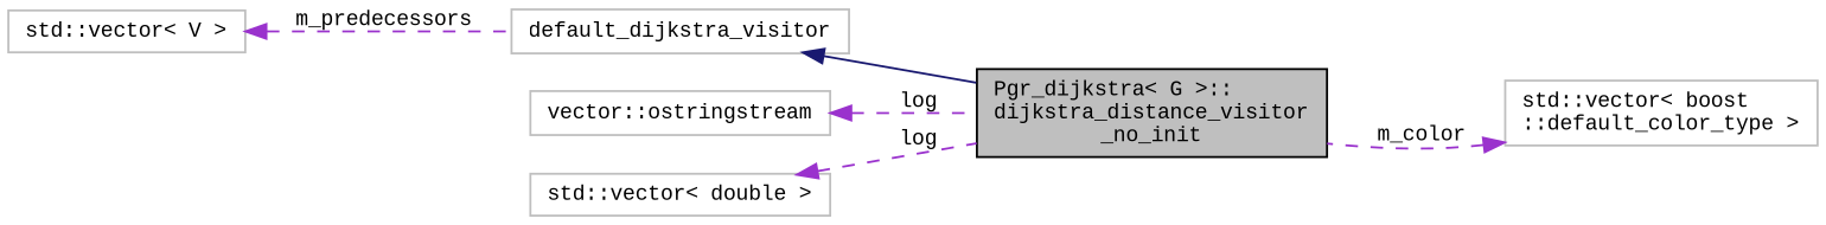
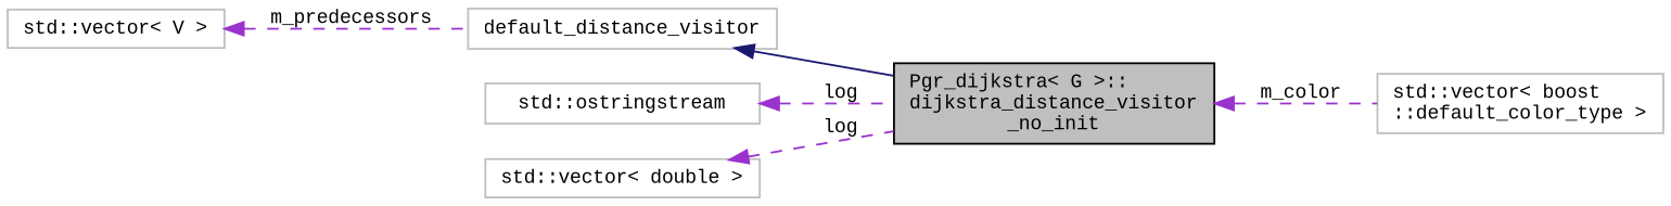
  digraph {
    fontname="Liberation Mono"
    rankdir=LR
    node [color=grey75 fillcolor=white fontname="Liberation Mono" fontsize=10 shape=record style=filled]
    edge [color=darkorchid3 dir=back fontname="Liberation Mono" fontsize=10 labelfontname=Helvetica labelfontsize=10 style=dashed]
    n1 [color=black fillcolor=grey75 fontcolor=black height=0.2 label="Pgr_dijkstra\< G \>::\ldijkstra_distance_visitor\l_no_init" width=0.4]
-   n2 [height=0.2 label=default_dijkstra_visitor width=0.4]
+   n2 [height=0.2 label=default_distance_visitor width=0.4]
    n3 [height=0.2 label="std::vector\< V \>" width=0.4]
    n4 [height=0.2 label="std::vector\< boost\l::default_color_type \>" width=0.4]
-   n5 [height=0.2 label="vector::ostringstream" width=0.4]
+   n5 [height=0.2 label="std::ostringstream" width=0.4]
    n6 [height=0.2 label="std::vector\< double \>" width=0.4]
    n2 -> n1 [color=midnightblue style=solid]
    n3 -> n2 [label=" m_predecessors"]
-   n4 -> n1 [label=" m_color"]
+   n1 -> n4 [label=" m_color"]
    n5 -> n1 [label=" log"]
    n6 -> n1 [label=" log"]
  }
